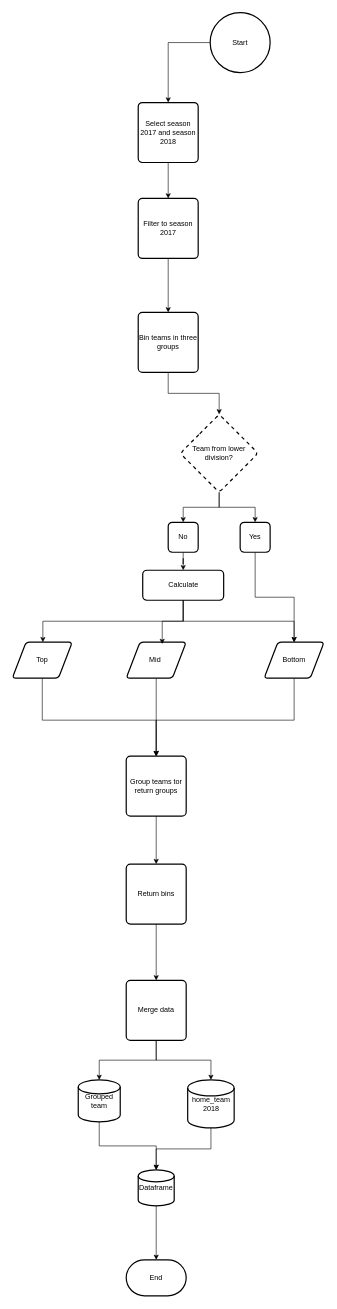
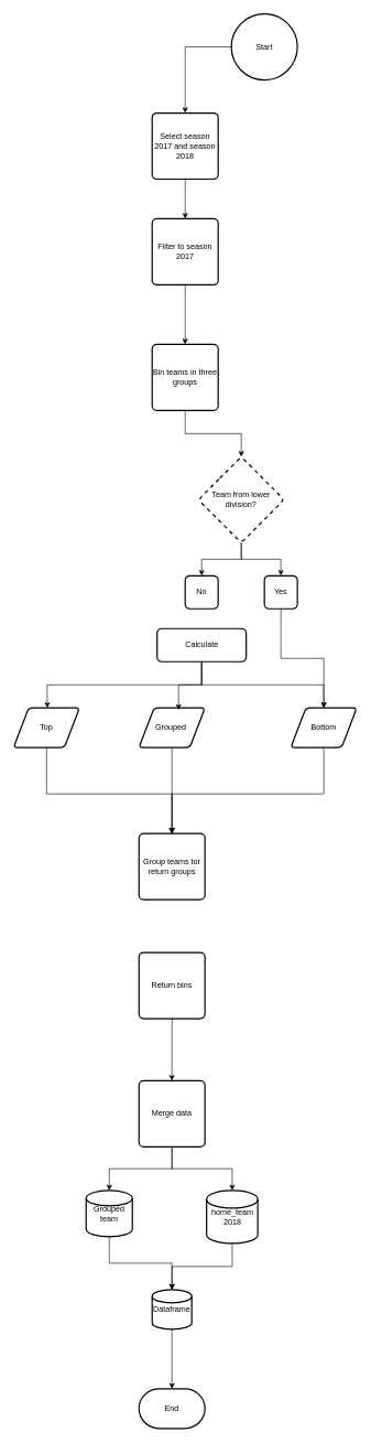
  <mxCell id="0" />
  <mxCell id="1" parent="0" />
  <mxCell id="2" style="edgeStyle=orthogonalEdgeStyle;rounded=0;orthogonalLoop=1;jettySize=auto;html=1;entryX=0.5;entryY=0;entryDx=0;entryDy=0;" edge="1" parent="1" source="3" target="7"><mxGeometry relative="1" as="geometry" /></mxCell>
  <mxCell id="3" value="Start" style="strokeWidth=2;html=1;shape=mxgraph.flowchart.start_2;whiteSpace=wrap;" vertex="1" parent="1"><mxGeometry x="350" y="20" width="100" height="100" as="geometry" /></mxCell>
  <mxCell id="4" value="" style="edgeStyle=orthogonalEdgeStyle;rounded=0;orthogonalLoop=1;jettySize=auto;html=1;" edge="1" parent="1" source="5" target="18"><mxGeometry relative="1" as="geometry" /></mxCell>
  <mxCell id="5" value="Bin teams in three groups" style="rounded=1;whiteSpace=wrap;html=1;absoluteArcSize=1;arcSize=14;strokeWidth=2;" vertex="1" parent="1"><mxGeometry x="230" y="520" width="100" height="100" as="geometry" /></mxCell>
  <mxCell id="6" style="edgeStyle=orthogonalEdgeStyle;rounded=0;orthogonalLoop=1;jettySize=auto;html=1;entryX=0.5;entryY=0;entryDx=0;entryDy=0;" edge="1" parent="1" source="7" target="9"><mxGeometry relative="1" as="geometry" /></mxCell>
  <mxCell id="7" value="Select season 2017 and season 2018" style="rounded=1;whiteSpace=wrap;html=1;absoluteArcSize=1;arcSize=14;strokeWidth=2;" vertex="1" parent="1"><mxGeometry x="230" y="170" width="100" height="100" as="geometry" /></mxCell>
  <mxCell id="8" style="edgeStyle=orthogonalEdgeStyle;rounded=0;orthogonalLoop=1;jettySize=auto;html=1;entryX=0.5;entryY=0;entryDx=0;entryDy=0;" edge="1" parent="1" source="9" target="5"><mxGeometry relative="1" as="geometry" /></mxCell>
  <mxCell id="9" value="Filter to season 2017" style="rounded=1;whiteSpace=wrap;html=1;absoluteArcSize=1;arcSize=14;strokeWidth=2;" vertex="1" parent="1"><mxGeometry x="230" y="330" width="100" height="100" as="geometry" /></mxCell>
  <mxCell id="10" style="edgeStyle=orthogonalEdgeStyle;rounded=0;orthogonalLoop=1;jettySize=auto;html=1;entryX=0.5;entryY=0;entryDx=0;entryDy=0;" edge="1" parent="1" target="28"><mxGeometry relative="1" as="geometry"><mxPoint x="70" y="1100" as="sourcePoint" /><mxPoint x="260" y="1230" as="targetPoint" /><Array as="points"><mxPoint x="70" y="1200" /><mxPoint x="260" y="1200" /></Array></mxGeometry></mxCell>
  <mxCell id="11" value="Top" style="shape=parallelogram;html=1;strokeWidth=2;perimeter=parallelogramPerimeter;whiteSpace=wrap;rounded=1;arcSize=12;size=0.23;" vertex="1" parent="1"><mxGeometry x="20" y="1070" width="100" height="60" as="geometry" /></mxCell>
  <mxCell id="12" style="edgeStyle=orthogonalEdgeStyle;rounded=0;orthogonalLoop=1;jettySize=auto;html=1;entryX=0.5;entryY=0;entryDx=0;entryDy=0;" edge="1" parent="1" source="13" target="28"><mxGeometry relative="1" as="geometry" /></mxCell>
- <mxCell id="13" value="Mid&amp;nbsp;" style="shape=parallelogram;html=1;strokeWidth=2;perimeter=parallelogramPerimeter;whiteSpace=wrap;rounded=1;arcSize=12;size=0.23;" vertex="1" parent="1"><mxGeometry x="210" y="1070" width="100" height="60" as="geometry" /></mxCell>
+ <mxCell id="13" value="Grouped&amp;nbsp;" style="shape=parallelogram;html=1;strokeWidth=2;perimeter=parallelogramPerimeter;whiteSpace=wrap;rounded=1;arcSize=12;size=0.23;" vertex="1" parent="1"><mxGeometry x="210" y="1070" width="100" height="60" as="geometry" /></mxCell>
  <mxCell id="14" style="edgeStyle=orthogonalEdgeStyle;rounded=0;orthogonalLoop=1;jettySize=auto;html=1;exitX=0.5;exitY=1;exitDx=0;exitDy=0;entryX=0.5;entryY=0;entryDx=0;entryDy=0;" edge="1" parent="1" source="15" target="28"><mxGeometry relative="1" as="geometry"><mxPoint x="240" y="1250" as="targetPoint" /><Array as="points"><mxPoint x="490" y="1200" /><mxPoint x="260" y="1200" /></Array></mxGeometry></mxCell>
  <mxCell id="15" value="Bottom" style="shape=parallelogram;html=1;strokeWidth=2;perimeter=parallelogramPerimeter;whiteSpace=wrap;rounded=1;arcSize=12;size=0.23;" vertex="1" parent="1"><mxGeometry x="440" y="1070" width="100" height="60" as="geometry" /></mxCell>
  <mxCell id="16" style="edgeStyle=orthogonalEdgeStyle;rounded=0;orthogonalLoop=1;jettySize=auto;html=1;exitX=0.5;exitY=1;exitDx=0;exitDy=0;entryX=0.5;entryY=0;entryDx=0;entryDy=0;" edge="1" parent="1" source="18" target="20"><mxGeometry relative="1" as="geometry" /></mxCell>
  <mxCell id="17" style="edgeStyle=orthogonalEdgeStyle;rounded=0;orthogonalLoop=1;jettySize=auto;html=1;entryX=0.5;entryY=0;entryDx=0;entryDy=0;" edge="1" parent="1" source="18" target="22"><mxGeometry relative="1" as="geometry" /></mxCell>
  <mxCell id="18" value="Team from lower division?" style="rhombus;whiteSpace=wrap;html=1;rounded=1;arcSize=14;strokeWidth=2;dashed=1;" vertex="1" parent="1"><mxGeometry x="300" y="690" width="130" height="130" as="geometry" /></mxCell>
  <mxCell id="19" style="edgeStyle=orthogonalEdgeStyle;rounded=0;orthogonalLoop=1;jettySize=auto;html=1;entryX=0.5;entryY=0;entryDx=0;entryDy=0;" edge="1" parent="1" source="20" target="15"><mxGeometry relative="1" as="geometry" /></mxCell>
  <mxCell id="20" value="Yes" style="rounded=1;whiteSpace=wrap;html=1;absoluteArcSize=1;arcSize=14;strokeWidth=2;" vertex="1" parent="1"><mxGeometry x="400" y="870" width="50" height="50" as="geometry" /></mxCell>
- <mxCell id="21" style="edgeStyle=orthogonalEdgeStyle;rounded=0;orthogonalLoop=1;jettySize=auto;html=1;entryX=0.5;entryY=0;entryDx=0;entryDy=0;" edge="1" parent="1" source="22" target="24"><mxGeometry relative="1" as="geometry" /></mxCell>
  <mxCell id="22" value="No" style="rounded=1;whiteSpace=wrap;html=1;absoluteArcSize=1;arcSize=14;strokeWidth=2;" vertex="1" parent="1"><mxGeometry x="280" y="870" width="50" height="50" as="geometry" /></mxCell>
  <mxCell id="23" style="edgeStyle=orthogonalEdgeStyle;rounded=0;orthogonalLoop=1;jettySize=auto;html=1;entryX=0.5;entryY=0;entryDx=0;entryDy=0;exitX=0.5;exitY=1;exitDx=0;exitDy=0;" edge="1" parent="1" source="24" target="15"><mxGeometry relative="1" as="geometry" /></mxCell>
  <mxCell id="24" value="Calculate" style="rounded=1;whiteSpace=wrap;html=1;absoluteArcSize=1;arcSize=14;strokeWidth=2;" vertex="1" parent="1"><mxGeometry x="237.5" y="950" width="135" height="50" as="geometry" /></mxCell>
  <mxCell id="25" style="edgeStyle=orthogonalEdgeStyle;rounded=0;orthogonalLoop=1;jettySize=auto;html=1;entryX=0.6;entryY=0.05;entryDx=0;entryDy=0;entryPerimeter=0;" edge="1" parent="1" source="24" target="13"><mxGeometry relative="1" as="geometry" /></mxCell>
  <mxCell id="26" style="edgeStyle=orthogonalEdgeStyle;rounded=0;orthogonalLoop=1;jettySize=auto;html=1;entryX=0.51;entryY=0;entryDx=0;entryDy=0;entryPerimeter=0;exitX=0.5;exitY=1;exitDx=0;exitDy=0;" edge="1" parent="1" source="24" target="11"><mxGeometry relative="1" as="geometry" /></mxCell>
- <mxCell id="27" style="edgeStyle=orthogonalEdgeStyle;rounded=0;orthogonalLoop=1;jettySize=auto;html=1;entryX=0.5;entryY=0;entryDx=0;entryDy=0;" edge="1" parent="1" source="28" target="30"><mxGeometry relative="1" as="geometry" /></mxCell>
  <mxCell id="28" value="Group teams tor return groups" style="rounded=1;whiteSpace=wrap;html=1;absoluteArcSize=1;arcSize=14;strokeWidth=2;" vertex="1" parent="1"><mxGeometry x="210" y="1260" width="100" height="100" as="geometry" /></mxCell>
  <mxCell id="29" style="edgeStyle=orthogonalEdgeStyle;rounded=0;orthogonalLoop=1;jettySize=auto;html=1;entryX=0.5;entryY=0;entryDx=0;entryDy=0;" edge="1" parent="1" source="30" target="31"><mxGeometry relative="1" as="geometry" /></mxCell>
  <mxCell id="30" value="Return bins" style="rounded=1;whiteSpace=wrap;html=1;absoluteArcSize=1;arcSize=14;strokeWidth=2;" vertex="1" parent="1"><mxGeometry x="210" y="1440" width="100" height="100" as="geometry" /></mxCell>
  <mxCell id="31" value="Merge data" style="rounded=1;whiteSpace=wrap;html=1;absoluteArcSize=1;arcSize=14;strokeWidth=2;" vertex="1" parent="1"><mxGeometry x="210" y="1634" width="100" height="100" as="geometry" /></mxCell>
  <mxCell id="32" value="Grouped team" style="strokeWidth=2;html=1;shape=mxgraph.flowchart.database;whiteSpace=wrap;" vertex="1" parent="1"><mxGeometry x="130" y="1800" width="70" height="70" as="geometry" /></mxCell>
  <mxCell id="33" style="edgeStyle=orthogonalEdgeStyle;rounded=0;orthogonalLoop=1;jettySize=auto;html=1;exitX=0.5;exitY=1;exitDx=0;exitDy=0;exitPerimeter=0;entryX=0.5;entryY=0;entryDx=0;entryDy=0;entryPerimeter=0;" edge="1" parent="1" source="34" target="38"><mxGeometry relative="1" as="geometry"><mxPoint x="260" y="1940" as="targetPoint" /></mxGeometry></mxCell>
  <mxCell id="34" value="home_team&lt;div&gt;2018&lt;/div&gt;" style="strokeWidth=2;html=1;shape=mxgraph.flowchart.database;whiteSpace=wrap;" vertex="1" parent="1"><mxGeometry x="312.5" y="1800" width="77.5" height="80" as="geometry" /></mxCell>
  <mxCell id="35" style="edgeStyle=orthogonalEdgeStyle;rounded=0;orthogonalLoop=1;jettySize=auto;html=1;entryX=0.5;entryY=0;entryDx=0;entryDy=0;entryPerimeter=0;exitX=0.5;exitY=1;exitDx=0;exitDy=0;" edge="1" parent="1" source="31" target="32"><mxGeometry relative="1" as="geometry" /></mxCell>
  <mxCell id="36" style="edgeStyle=orthogonalEdgeStyle;rounded=0;orthogonalLoop=1;jettySize=auto;html=1;entryX=0.5;entryY=0;entryDx=0;entryDy=0;entryPerimeter=0;exitX=0.5;exitY=1;exitDx=0;exitDy=0;" edge="1" parent="1" source="31" target="34"><mxGeometry relative="1" as="geometry" /></mxCell>
  <mxCell id="37" style="edgeStyle=orthogonalEdgeStyle;rounded=0;orthogonalLoop=1;jettySize=auto;html=1;" edge="1" parent="1" source="38" target="40"><mxGeometry relative="1" as="geometry" /></mxCell>
  <mxCell id="38" value="Dataframe" style="strokeWidth=2;html=1;shape=mxgraph.flowchart.database;whiteSpace=wrap;" vertex="1" parent="1"><mxGeometry x="230" y="1950" width="60" height="60" as="geometry" /></mxCell>
  <mxCell id="39" style="edgeStyle=orthogonalEdgeStyle;rounded=0;orthogonalLoop=1;jettySize=auto;html=1;entryX=0.5;entryY=0;entryDx=0;entryDy=0;entryPerimeter=0;exitX=0.5;exitY=1;exitDx=0;exitDy=0;exitPerimeter=0;" edge="1" parent="1" source="32" target="38"><mxGeometry relative="1" as="geometry" /></mxCell>
  <mxCell id="40" value="End" style="strokeWidth=2;html=1;shape=mxgraph.flowchart.terminator;whiteSpace=wrap;" vertex="1" parent="1"><mxGeometry x="210" y="2100" width="100" height="60" as="geometry" /></mxCell>
